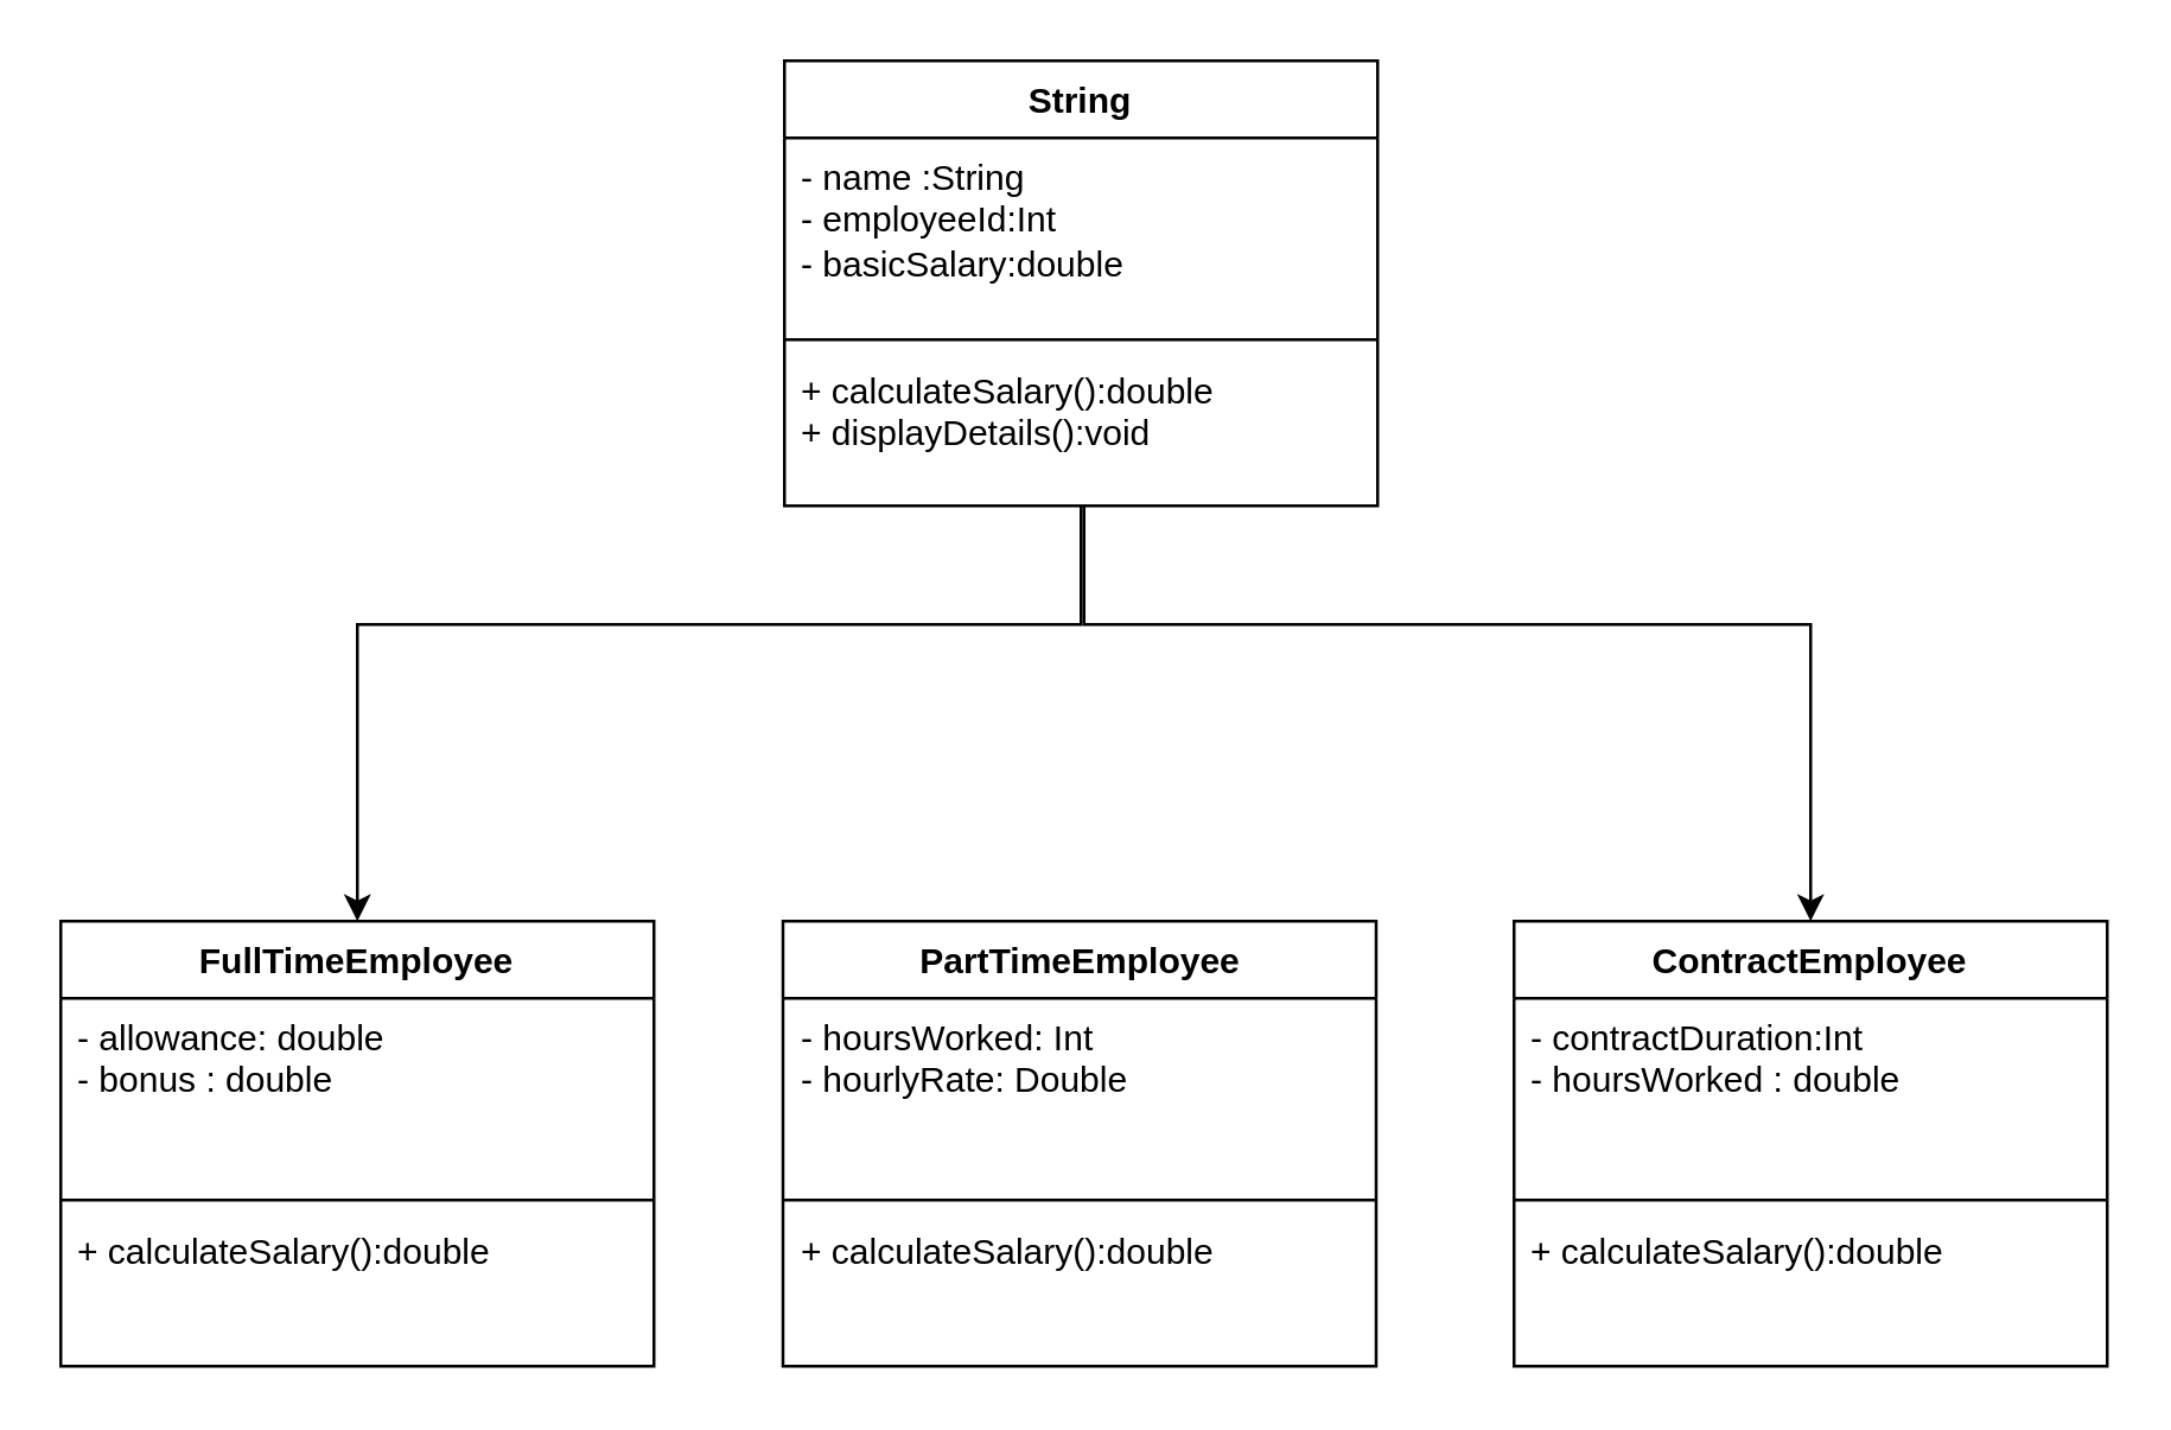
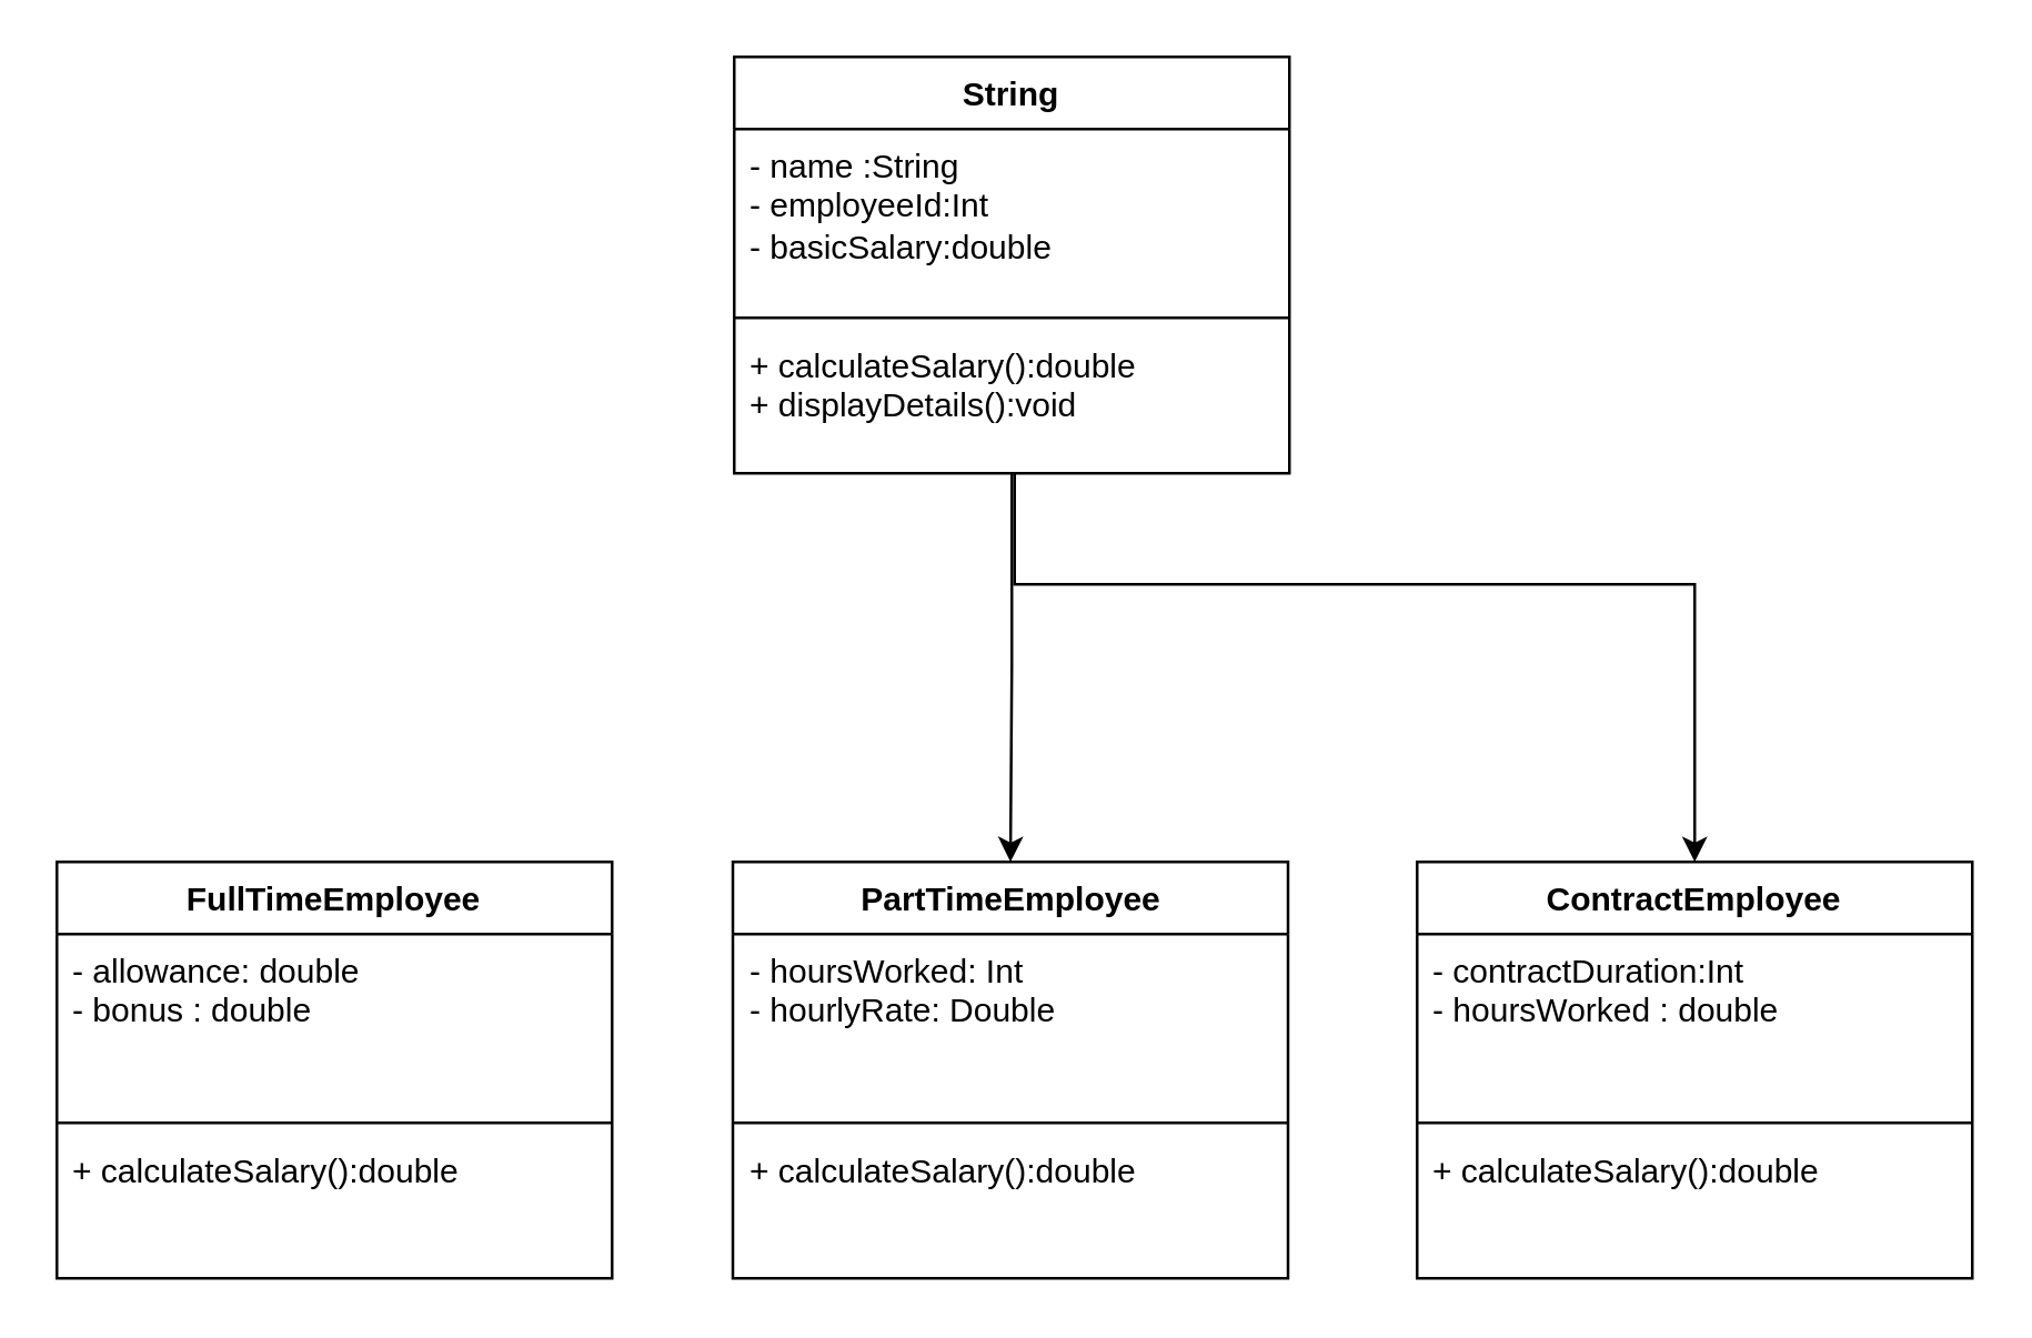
  <mxCell id="0" />
  <mxCell id="1" parent="0" />
- <mxCell id="3" style="edgeStyle=orthogonalEdgeStyle;rounded=0;orthogonalLoop=1;jettySize=auto;html=1;entryX=0.5;entryY=0;entryDx=0;entryDy=0;" edge="1" parent="1" source="4" target="8"><mxGeometry relative="1" as="geometry"><Array as="points"><mxPoint x="364" y="210" /><mxPoint x="120" y="210" /></Array></mxGeometry></mxCell>
+ <mxCell id="2" style="edgeStyle=orthogonalEdgeStyle;rounded=0;orthogonalLoop=1;jettySize=auto;html=1;entryX=0.5;entryY=0;entryDx=0;entryDy=0;" edge="1" parent="1" source="4" target="12"><mxGeometry relative="1" as="geometry"><mxPoint x="364" y="210" as="targetPoint" /><Array as="points"><mxPoint x="364" y="240" /><mxPoint x="364" y="240" /></Array></mxGeometry></mxCell>
  <mxCell id="4" value="String" style="swimlane;fontStyle=1;align=center;verticalAlign=top;childLayout=stackLayout;horizontal=1;startSize=26;horizontalStack=0;resizeParent=1;resizeParentMax=0;resizeLast=0;collapsible=1;marginBottom=0;whiteSpace=wrap;html=1;" vertex="1" parent="1"><mxGeometry x="264" y="20" width="200" height="150" as="geometry" /></mxCell>
  <mxCell id="5" value="- name :String&lt;div&gt;- employeeId:Int&lt;/div&gt;&lt;div&gt;- basicSalary:double&lt;/div&gt;" style="text;strokeColor=none;fillColor=none;align=left;verticalAlign=top;spacingLeft=4;spacingRight=4;overflow=hidden;rotatable=0;points=[[0,0.5],[1,0.5]];portConstraint=eastwest;whiteSpace=wrap;html=1;" vertex="1" parent="4"><mxGeometry y="26" width="200" height="64" as="geometry" /></mxCell>
  <mxCell id="6" value="" style="line;strokeWidth=1;fillColor=none;align=left;verticalAlign=middle;spacingTop=-1;spacingLeft=3;spacingRight=3;rotatable=0;labelPosition=right;points=[];portConstraint=eastwest;strokeColor=inherit;" vertex="1" parent="4"><mxGeometry y="90" width="200" height="8" as="geometry" /></mxCell>
  <mxCell id="7" value="&lt;div&gt;+ calculateSalary():double&lt;/div&gt;&lt;div&gt;+ displayDetails():void&lt;/div&gt;" style="text;strokeColor=none;fillColor=none;align=left;verticalAlign=top;spacingLeft=4;spacingRight=4;overflow=hidden;rotatable=0;points=[[0,0.5],[1,0.5]];portConstraint=eastwest;whiteSpace=wrap;html=1;" vertex="1" parent="4"><mxGeometry y="98" width="200" height="52" as="geometry" /></mxCell>
  <mxCell id="8" value="FullTimeEmployee" style="swimlane;fontStyle=1;align=center;verticalAlign=top;childLayout=stackLayout;horizontal=1;startSize=26;horizontalStack=0;resizeParent=1;resizeParentMax=0;resizeLast=0;collapsible=1;marginBottom=0;whiteSpace=wrap;html=1;" vertex="1" parent="1"><mxGeometry x="20" y="310" width="200" height="150" as="geometry" /></mxCell>
  <mxCell id="9" value="- allowance: double&lt;div&gt;- bonus : double&lt;/div&gt;" style="text;strokeColor=none;fillColor=none;align=left;verticalAlign=top;spacingLeft=4;spacingRight=4;overflow=hidden;rotatable=0;points=[[0,0.5],[1,0.5]];portConstraint=eastwest;whiteSpace=wrap;html=1;" vertex="1" parent="8"><mxGeometry y="26" width="200" height="64" as="geometry" /></mxCell>
  <mxCell id="10" value="" style="line;strokeWidth=1;fillColor=none;align=left;verticalAlign=middle;spacingTop=-1;spacingLeft=3;spacingRight=3;rotatable=0;labelPosition=right;points=[];portConstraint=eastwest;strokeColor=inherit;" vertex="1" parent="8"><mxGeometry y="90" width="200" height="8" as="geometry" /></mxCell>
  <mxCell id="11" value="&lt;div&gt;+ calculateSalary():double&lt;/div&gt;" style="text;strokeColor=none;fillColor=none;align=left;verticalAlign=top;spacingLeft=4;spacingRight=4;overflow=hidden;rotatable=0;points=[[0,0.5],[1,0.5]];portConstraint=eastwest;whiteSpace=wrap;html=1;" vertex="1" parent="8"><mxGeometry y="98" width="200" height="52" as="geometry" /></mxCell>
  <mxCell id="12" value="PartTimeEmployee" style="swimlane;fontStyle=1;align=center;verticalAlign=top;childLayout=stackLayout;horizontal=1;startSize=26;horizontalStack=0;resizeParent=1;resizeParentMax=0;resizeLast=0;collapsible=1;marginBottom=0;whiteSpace=wrap;html=1;" vertex="1" parent="1"><mxGeometry x="263.5" y="310" width="200" height="150" as="geometry" /></mxCell>
  <mxCell id="13" value="- hoursWorked: Int&lt;div&gt;- hourlyRate: Double&lt;/div&gt;" style="text;strokeColor=none;fillColor=none;align=left;verticalAlign=top;spacingLeft=4;spacingRight=4;overflow=hidden;rotatable=0;points=[[0,0.5],[1,0.5]];portConstraint=eastwest;whiteSpace=wrap;html=1;" vertex="1" parent="12"><mxGeometry y="26" width="200" height="64" as="geometry" /></mxCell>
  <mxCell id="14" value="" style="line;strokeWidth=1;fillColor=none;align=left;verticalAlign=middle;spacingTop=-1;spacingLeft=3;spacingRight=3;rotatable=0;labelPosition=right;points=[];portConstraint=eastwest;strokeColor=inherit;" vertex="1" parent="12"><mxGeometry y="90" width="200" height="8" as="geometry" /></mxCell>
  <mxCell id="15" value="&lt;div&gt;+ calculateSalary():double&lt;/div&gt;&lt;div&gt;&lt;br&gt;&lt;/div&gt;" style="text;strokeColor=none;fillColor=none;align=left;verticalAlign=top;spacingLeft=4;spacingRight=4;overflow=hidden;rotatable=0;points=[[0,0.5],[1,0.5]];portConstraint=eastwest;whiteSpace=wrap;html=1;" vertex="1" parent="12"><mxGeometry y="98" width="200" height="52" as="geometry" /></mxCell>
  <mxCell id="16" value="ContractEmployee" style="swimlane;fontStyle=1;align=center;verticalAlign=top;childLayout=stackLayout;horizontal=1;startSize=26;horizontalStack=0;resizeParent=1;resizeParentMax=0;resizeLast=0;collapsible=1;marginBottom=0;whiteSpace=wrap;html=1;" vertex="1" parent="1"><mxGeometry x="510" y="310" width="200" height="150" as="geometry" /></mxCell>
  <mxCell id="17" value="- contractDuration:Int&lt;div&gt;- hoursWorked : double&lt;/div&gt;" style="text;strokeColor=none;fillColor=none;align=left;verticalAlign=top;spacingLeft=4;spacingRight=4;overflow=hidden;rotatable=0;points=[[0,0.5],[1,0.5]];portConstraint=eastwest;whiteSpace=wrap;html=1;" vertex="1" parent="16"><mxGeometry y="26" width="200" height="64" as="geometry" /></mxCell>
  <mxCell id="18" value="" style="line;strokeWidth=1;fillColor=none;align=left;verticalAlign=middle;spacingTop=-1;spacingLeft=3;spacingRight=3;rotatable=0;labelPosition=right;points=[];portConstraint=eastwest;strokeColor=inherit;" vertex="1" parent="16"><mxGeometry y="90" width="200" height="8" as="geometry" /></mxCell>
  <mxCell id="19" value="&lt;div&gt;+ calculateSalary():double&lt;/div&gt;" style="text;strokeColor=none;fillColor=none;align=left;verticalAlign=top;spacingLeft=4;spacingRight=4;overflow=hidden;rotatable=0;points=[[0,0.5],[1,0.5]];portConstraint=eastwest;whiteSpace=wrap;html=1;" vertex="1" parent="16"><mxGeometry y="98" width="200" height="52" as="geometry" /></mxCell>
  <mxCell id="20" style="edgeStyle=orthogonalEdgeStyle;rounded=0;orthogonalLoop=1;jettySize=auto;html=1;entryX=0.5;entryY=0;entryDx=0;entryDy=0;exitX=0.505;exitY=1;exitDx=0;exitDy=0;exitPerimeter=0;" edge="1" parent="1" source="7" target="16"><mxGeometry relative="1" as="geometry"><mxPoint x="674" y="200" as="sourcePoint" /><mxPoint x="430" y="340" as="targetPoint" /><Array as="points"><mxPoint x="365" y="210" /><mxPoint x="610" y="210" /></Array></mxGeometry></mxCell>
